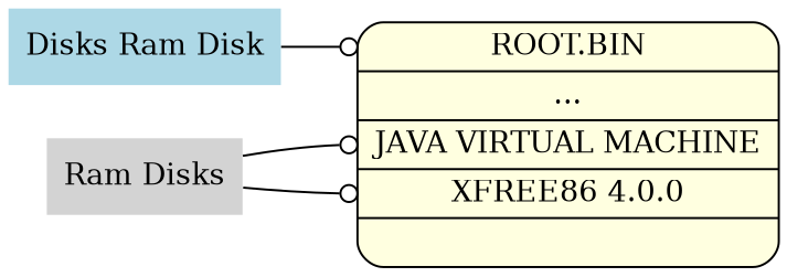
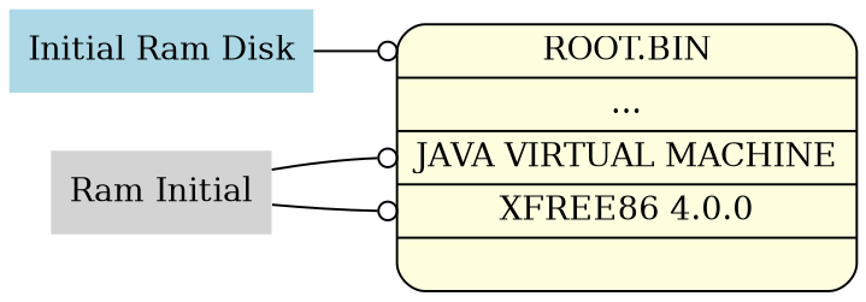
  digraph {
    rankdir=LR
    style=filled
    node [shape=none style=filled]
    edge [arrowhead=odot]
    n1 [fillcolor=lightyellow label="<f0> ROOT.BIN | <f1> ... | <f2> JAVA VIRTUAL MACHINE| <f3> XFREE86 4.0.0 |" shape=Mrecord]
-   n2 [fillcolor=lightblue label="Disks Ram Disk"]
-   n3 [fillcolor=lightgrey label="Ram Disks"]
+   n2 [fillcolor=lightblue label="Initial Ram Disk"]
+   n3 [fillcolor=lightgrey label="Ram Initial"]
    n2 -> n1 [headport=f0]
    n3 -> n1 [headport=f2]
    n3 -> n1 [headport=f3]
  }
